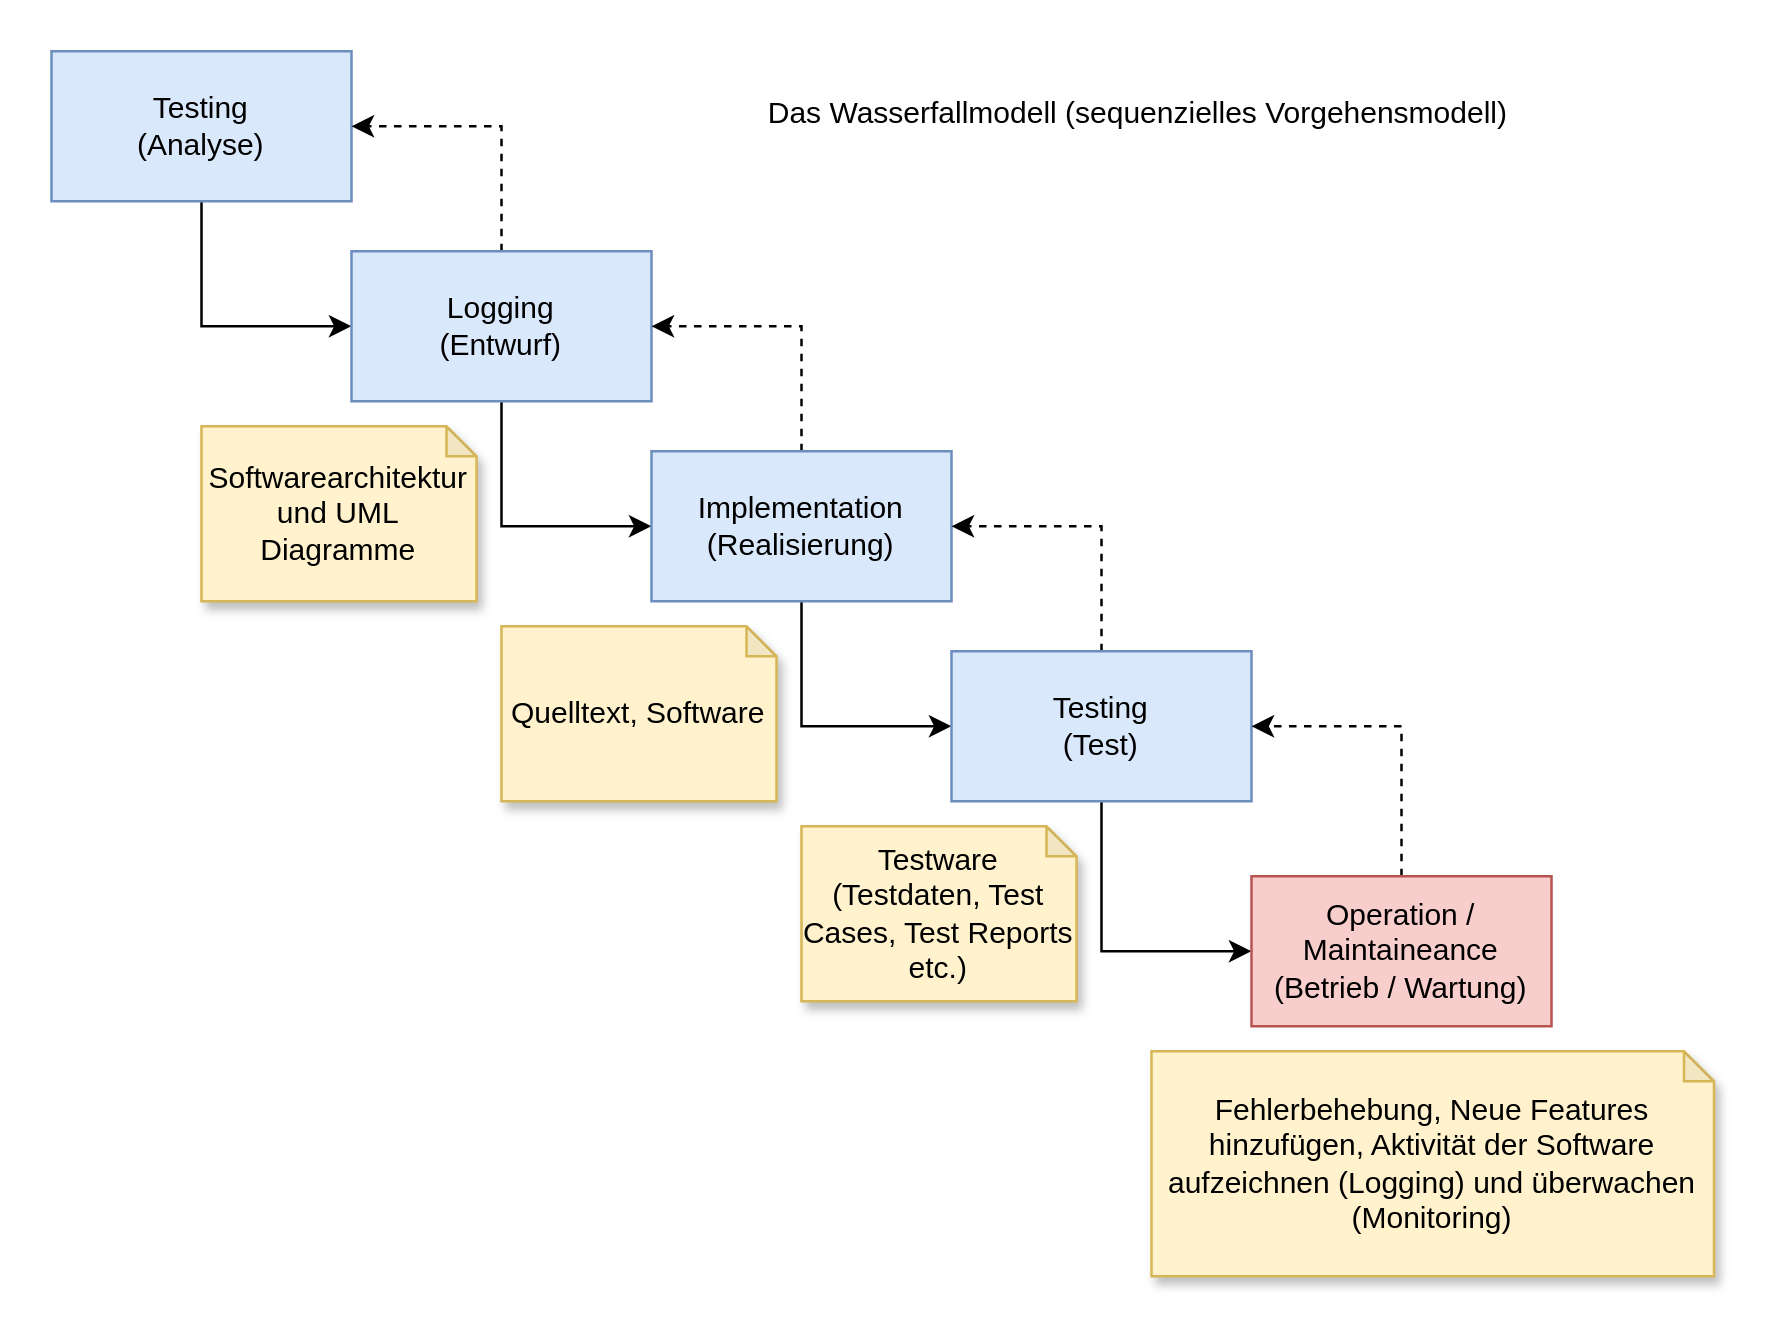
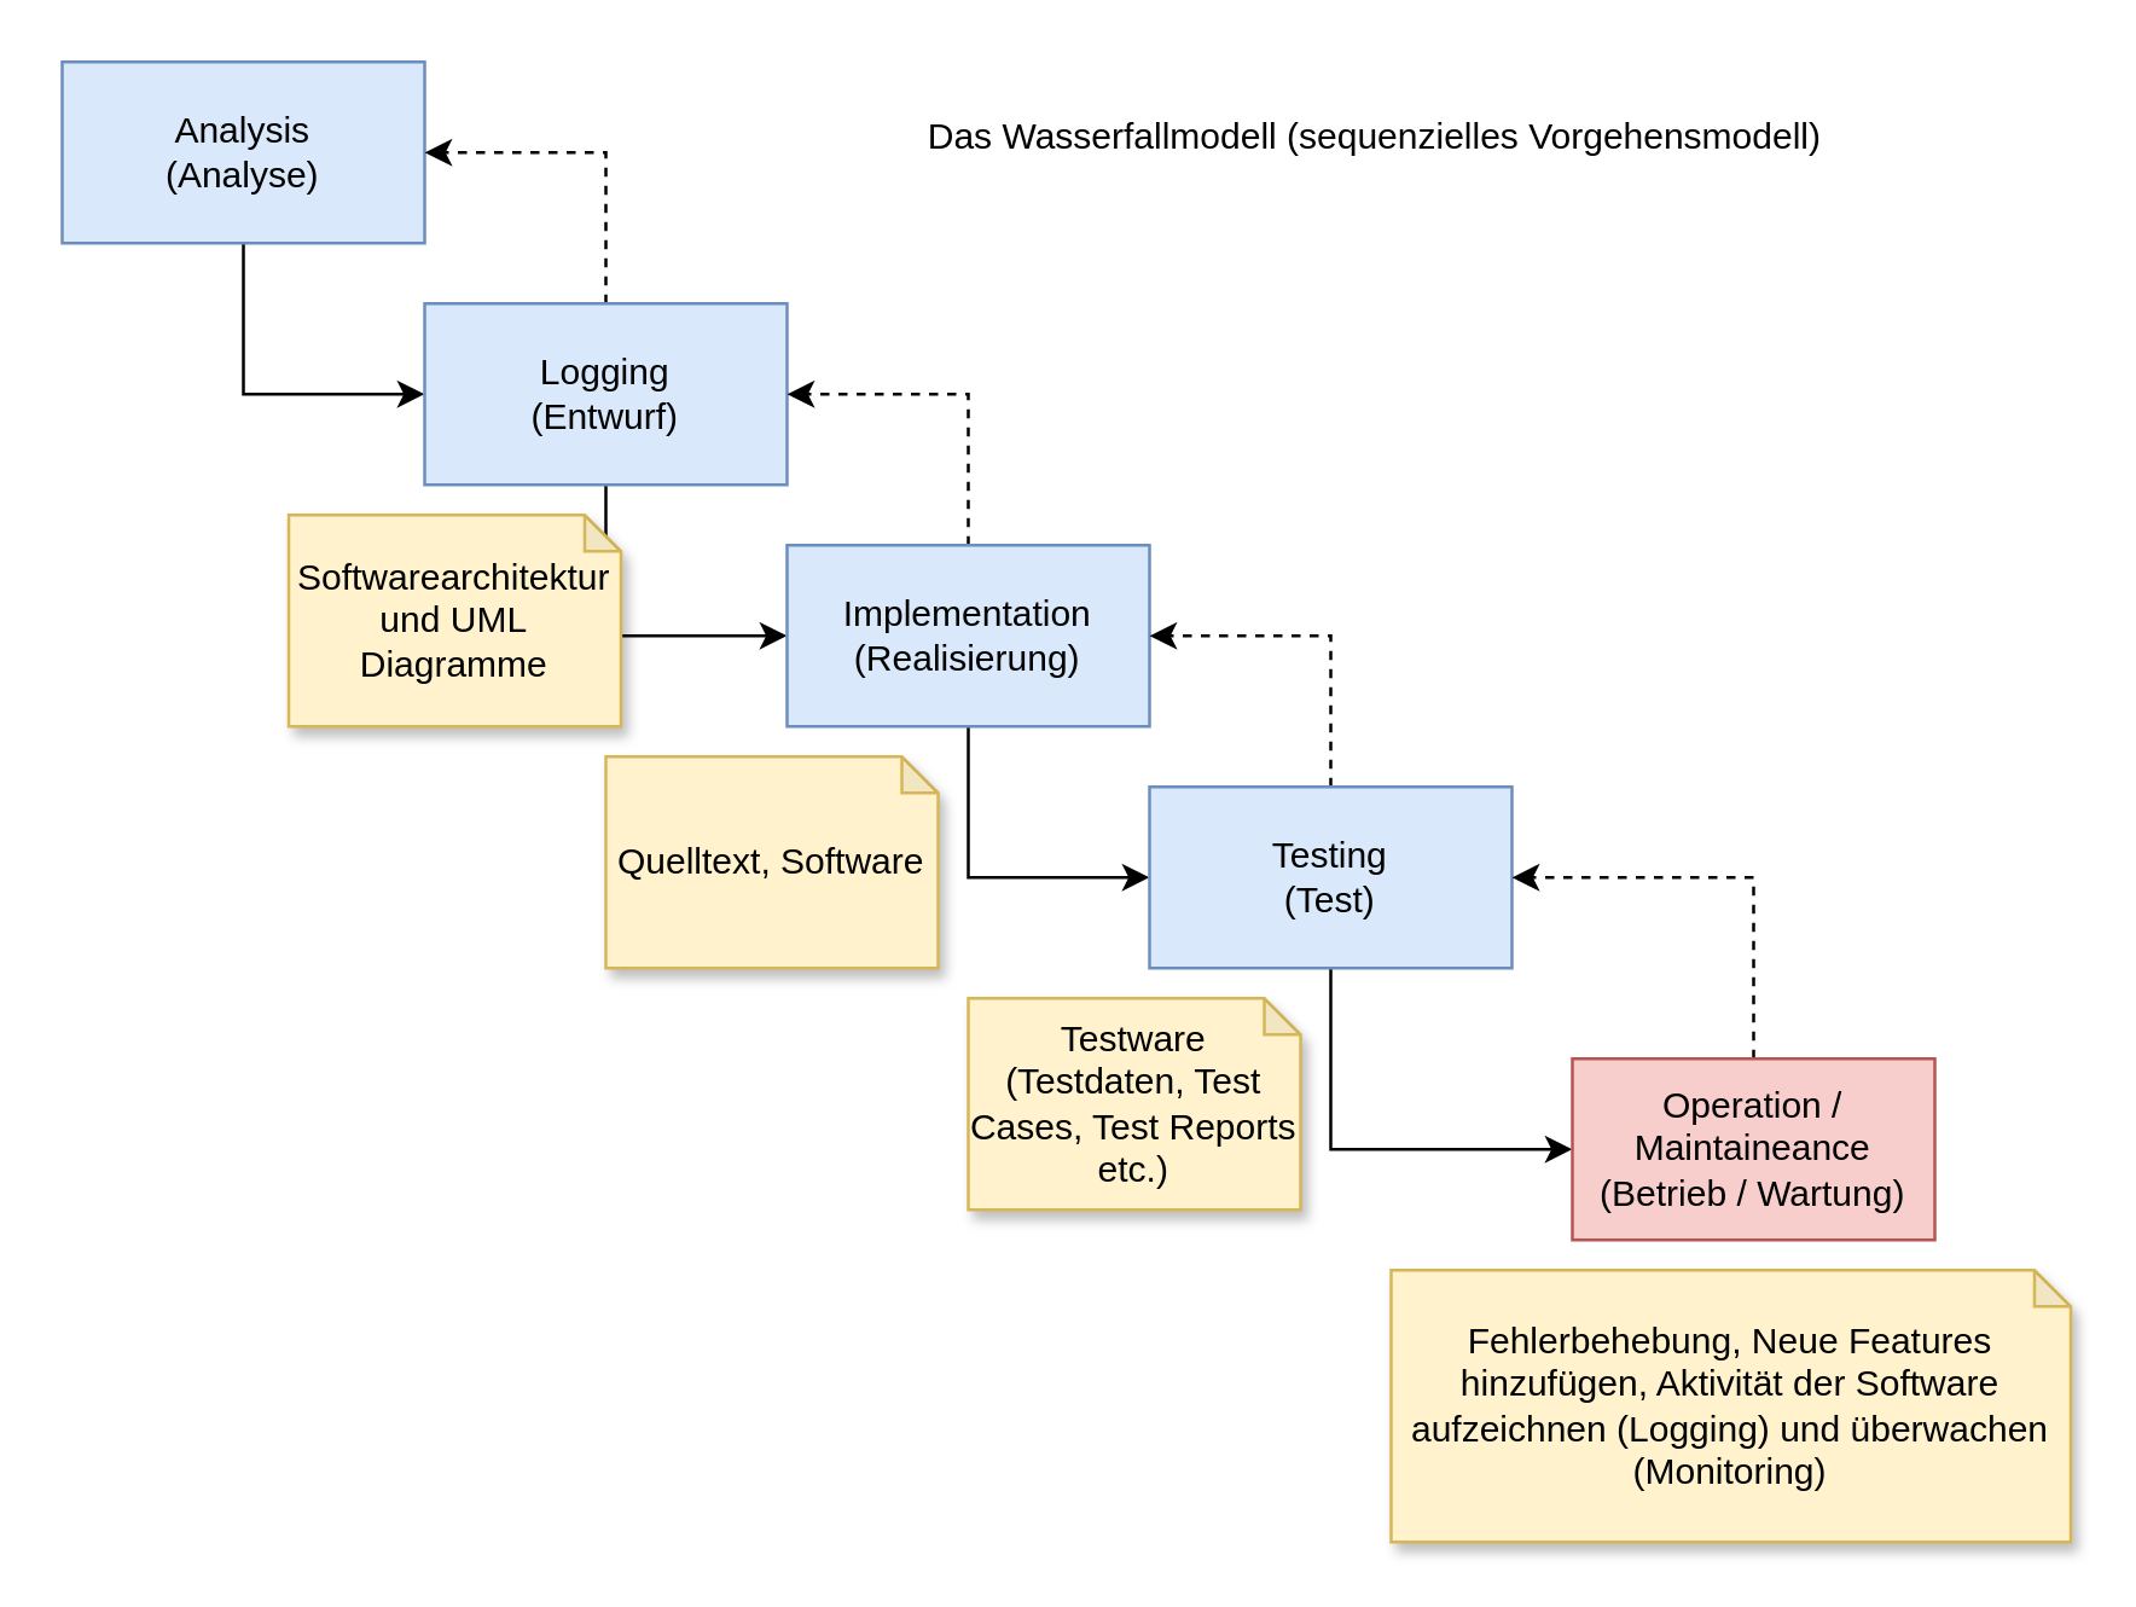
  <mxCell id="0" />
  <mxCell id="1" parent="0" />
  <mxCell id="2" style="edgeStyle=orthogonalEdgeStyle;rounded=0;orthogonalLoop=1;jettySize=auto;html=1;entryX=0;entryY=0.5;entryDx=0;entryDy=0;" edge="1" parent="1" source="3" target="6"><mxGeometry relative="1" as="geometry" /></mxCell>
- <mxCell id="3" value="Testing&lt;br&gt;(Analyse)" style="rounded=0;whiteSpace=wrap;html=1;fillColor=#dae8fc;strokeColor=#6c8ebf;" vertex="1" parent="1"><mxGeometry x="20" y="20" width="120" height="60" as="geometry" /></mxCell>
+ <mxCell id="3" value="Analysis&lt;br&gt;(Analyse)" style="rounded=0;whiteSpace=wrap;html=1;fillColor=#dae8fc;strokeColor=#6c8ebf;" vertex="1" parent="1"><mxGeometry x="20" y="20" width="120" height="60" as="geometry" /></mxCell>
  <mxCell id="4" style="edgeStyle=orthogonalEdgeStyle;rounded=0;orthogonalLoop=1;jettySize=auto;html=1;exitX=0.5;exitY=1;exitDx=0;exitDy=0;entryX=0;entryY=0.5;entryDx=0;entryDy=0;" edge="1" parent="1" source="6" target="9"><mxGeometry relative="1" as="geometry" /></mxCell>
  <mxCell id="5" style="edgeStyle=orthogonalEdgeStyle;rounded=0;orthogonalLoop=1;jettySize=auto;html=1;exitX=0.5;exitY=0;exitDx=0;exitDy=0;entryX=1;entryY=0.5;entryDx=0;entryDy=0;dashed=1;" edge="1" parent="1" source="6" target="3"><mxGeometry relative="1" as="geometry" /></mxCell>
  <mxCell id="6" value="Logging&lt;br&gt;(Entwurf)" style="rounded=0;whiteSpace=wrap;html=1;fillColor=#dae8fc;strokeColor=#6c8ebf;" vertex="1" parent="1"><mxGeometry x="140" y="100" width="120" height="60" as="geometry" /></mxCell>
  <mxCell id="7" style="edgeStyle=orthogonalEdgeStyle;rounded=0;orthogonalLoop=1;jettySize=auto;html=1;entryX=0;entryY=0.5;entryDx=0;entryDy=0;" edge="1" parent="1" source="9" target="12"><mxGeometry relative="1" as="geometry" /></mxCell>
  <mxCell id="8" style="edgeStyle=orthogonalEdgeStyle;rounded=0;orthogonalLoop=1;jettySize=auto;html=1;exitX=0.5;exitY=0;exitDx=0;exitDy=0;entryX=1;entryY=0.5;entryDx=0;entryDy=0;dashed=1;" edge="1" parent="1" source="9" target="6"><mxGeometry relative="1" as="geometry" /></mxCell>
  <mxCell id="9" value="Implementation&lt;br&gt;(Realisierung)" style="rounded=0;whiteSpace=wrap;html=1;fillColor=#dae8fc;strokeColor=#6c8ebf;" vertex="1" parent="1"><mxGeometry x="260" y="180" width="120" height="60" as="geometry" /></mxCell>
  <mxCell id="10" style="edgeStyle=orthogonalEdgeStyle;rounded=0;orthogonalLoop=1;jettySize=auto;html=1;exitX=0.5;exitY=1;exitDx=0;exitDy=0;entryX=0;entryY=0.5;entryDx=0;entryDy=0;" edge="1" parent="1" source="12" target="14"><mxGeometry relative="1" as="geometry" /></mxCell>
  <mxCell id="11" style="edgeStyle=orthogonalEdgeStyle;rounded=0;orthogonalLoop=1;jettySize=auto;html=1;exitX=0.5;exitY=0;exitDx=0;exitDy=0;entryX=1;entryY=0.5;entryDx=0;entryDy=0;dashed=1;" edge="1" parent="1" source="12" target="9"><mxGeometry relative="1" as="geometry" /></mxCell>
  <mxCell id="12" value="Testing&lt;br&gt;(Test)" style="rounded=0;whiteSpace=wrap;html=1;fillColor=#dae8fc;strokeColor=#6c8ebf;" vertex="1" parent="1"><mxGeometry x="380" y="260" width="120" height="60" as="geometry" /></mxCell>
  <mxCell id="13" style="edgeStyle=orthogonalEdgeStyle;rounded=0;orthogonalLoop=1;jettySize=auto;html=1;exitX=0.5;exitY=0;exitDx=0;exitDy=0;entryX=1;entryY=0.5;entryDx=0;entryDy=0;dashed=1;" edge="1" parent="1" source="14" target="12"><mxGeometry relative="1" as="geometry" /></mxCell>
- <mxCell id="14" value="Operation / Maintaineance&lt;br&gt;(Betrieb / Wartung)" style="rounded=0;whiteSpace=wrap;html=1;fillColor=#f8cecc;strokeColor=#b85450;" vertex="1" parent="1"><mxGeometry x="500" y="350" width="120" height="60" as="geometry" /></mxCell>
- <mxCell id="15" value="Softwarearchitektur und UML Diagramme" style="shape=note;whiteSpace=wrap;html=1;backgroundOutline=1;darkOpacity=0.05;size=12;fillColor=#fff2cc;strokeColor=#d6b656;shadow=1;" vertex="1" parent="1"><mxGeometry x="80" y="170" width="110" height="70" as="geometry" /></mxCell>
+ <mxCell id="14" value="Operation / Maintaineance&lt;br&gt;(Betrieb / Wartung)" style="rounded=0;whiteSpace=wrap;html=1;fillColor=#f8cecc;strokeColor=#b85450;" vertex="1" parent="1"><mxGeometry x="520" y="350" width="120" height="60" as="geometry" /></mxCell>
+ <mxCell id="15" value="Softwarearchitektur und UML Diagramme" style="shape=note;whiteSpace=wrap;html=1;backgroundOutline=1;darkOpacity=0.05;size=12;fillColor=#fff2cc;strokeColor=#d6b656;shadow=1;" vertex="1" parent="1"><mxGeometry x="95" y="170" width="110" height="70" as="geometry" /></mxCell>
  <mxCell id="16" value="Quelltext, Software" style="shape=note;whiteSpace=wrap;html=1;backgroundOutline=1;darkOpacity=0.05;size=12;fillColor=#fff2cc;strokeColor=#d6b656;shadow=1;" vertex="1" parent="1"><mxGeometry x="200" y="250" width="110" height="70" as="geometry" /></mxCell>
  <mxCell id="17" value="Testware&lt;br&gt;(Testdaten, Test Cases, Test Reports etc.)" style="shape=note;whiteSpace=wrap;html=1;backgroundOutline=1;darkOpacity=0.05;size=12;fillColor=#fff2cc;strokeColor=#d6b656;shadow=1;" vertex="1" parent="1"><mxGeometry x="320" y="330" width="110" height="70" as="geometry" /></mxCell>
  <mxCell id="18" value="Fehlerbehebung, Neue Features hinzufügen, Aktivität der Software aufzeichnen (Logging) und überwachen (Monitoring)" style="shape=note;whiteSpace=wrap;html=1;backgroundOutline=1;darkOpacity=0.05;size=12;fillColor=#fff2cc;strokeColor=#d6b656;shadow=1;" vertex="1" parent="1"><mxGeometry x="460" y="420" width="225" height="90" as="geometry" /></mxCell>
  <mxCell id="19" value="Das Wasserfallmodell (sequenzielles Vorgehensmodell)" style="text;html=1;strokeColor=none;fillColor=none;align=left;verticalAlign=middle;whiteSpace=wrap;rounded=0;" vertex="1" parent="1"><mxGeometry x="305" y="30" width="310" height="30" as="geometry" /></mxCell>
